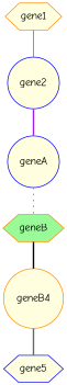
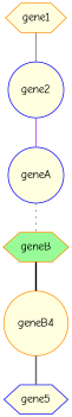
  strict graph {
    fontname="Comic Neue"
    node [color=darkorange fillcolor=lightyellow fontname="Comic Neue" shape=hexagon style=filled]
    edge [color=gray40 fontname="Comic Neue" style=solid]
    gene1
    gene2 [color=blue shape=circle]
    geneA [color=blue shape=circle]
    geneB [fillcolor=palegreen]
    n5 [label=geneB4 shape=circle]
    gene5 [color=blue]
    gene1 -- gene2
-   gene2 -- geneA [color=purple style=bold]
+   gene2 -- geneA [color=purple]
    geneA -- geneB [style=dotted]
    geneB -- n5 [color=black style=bold]
    n5 -- gene5 [style=bold]
  }
